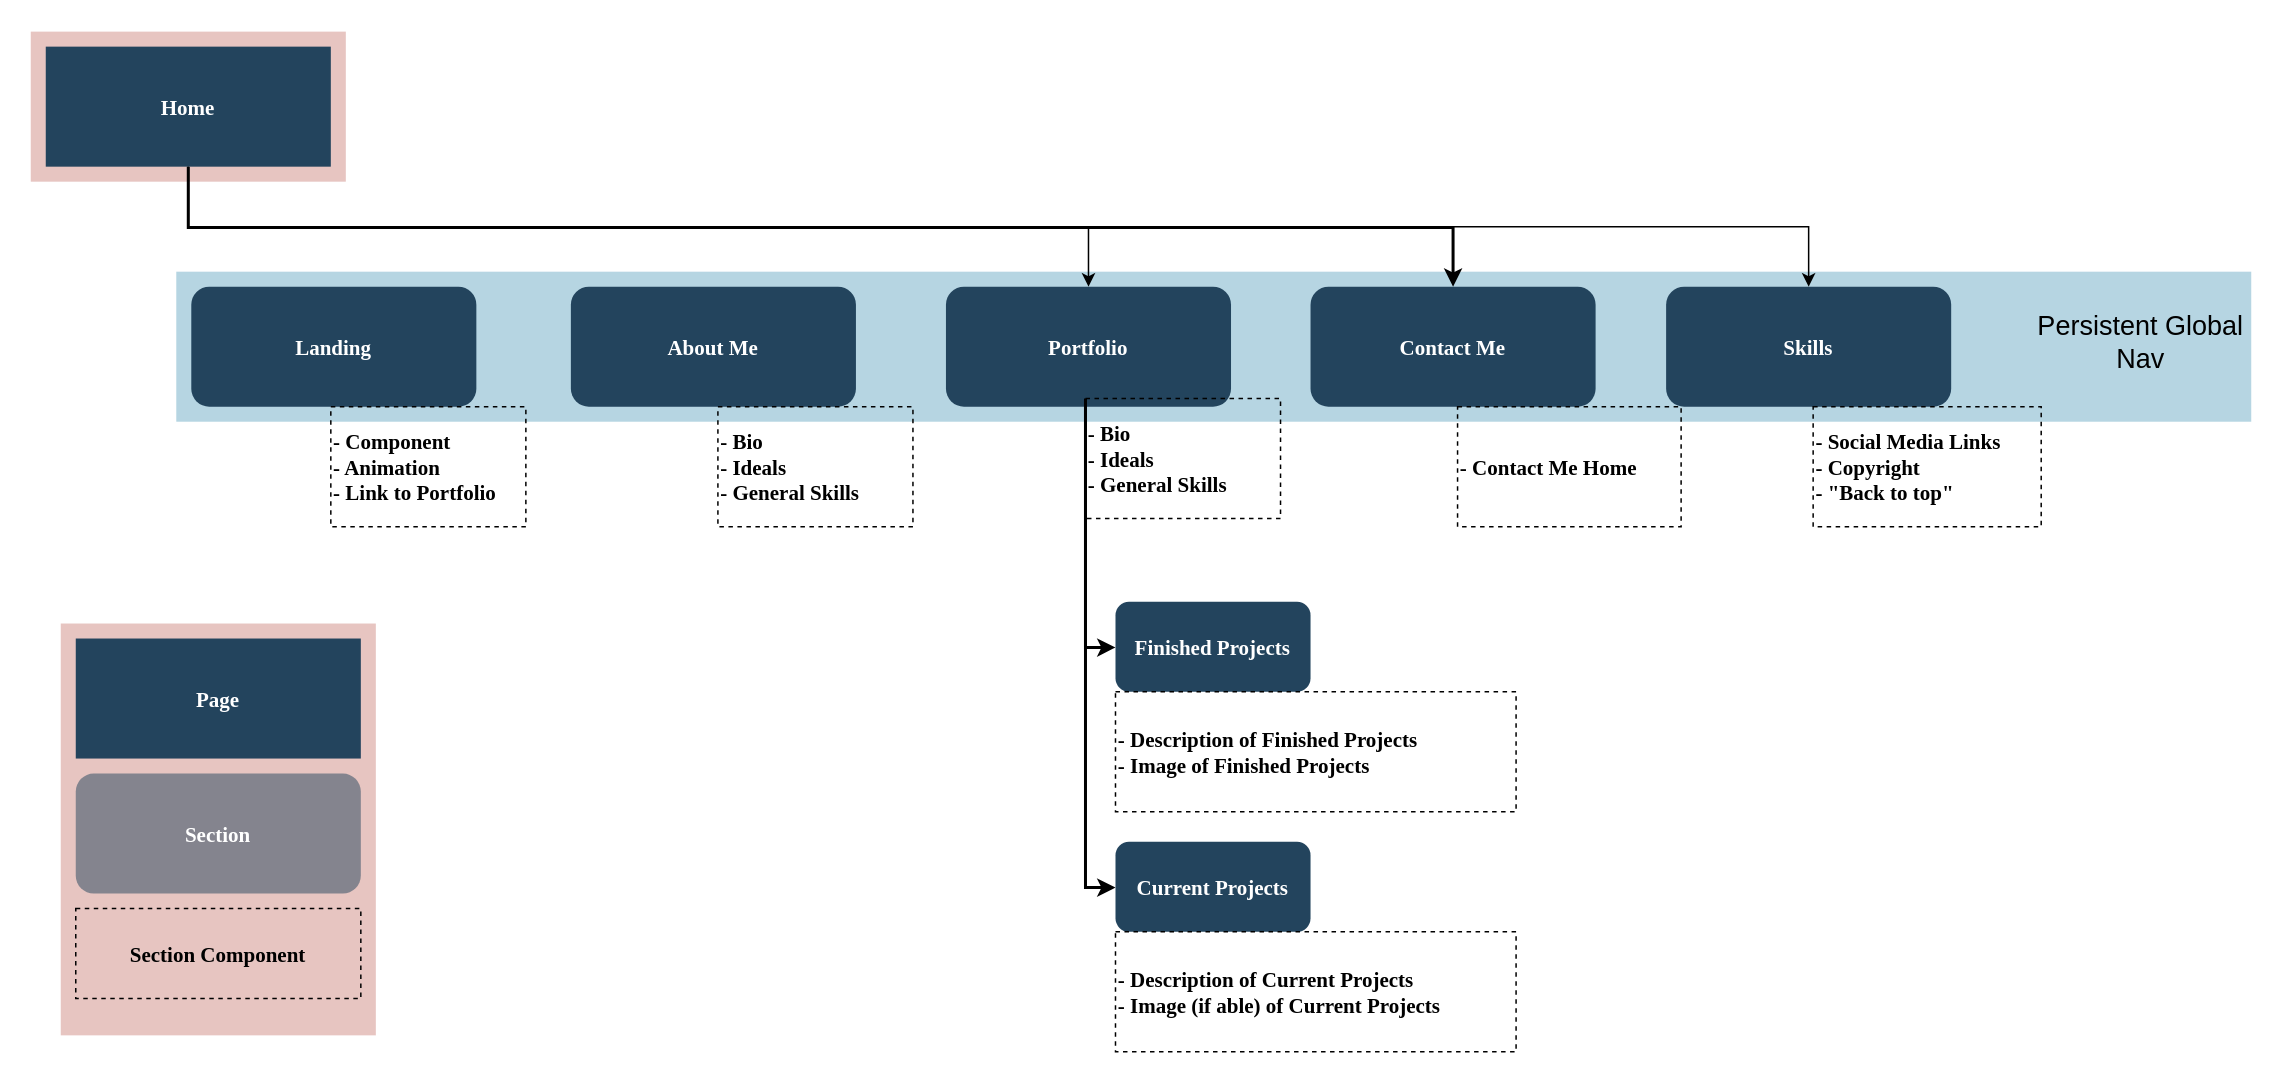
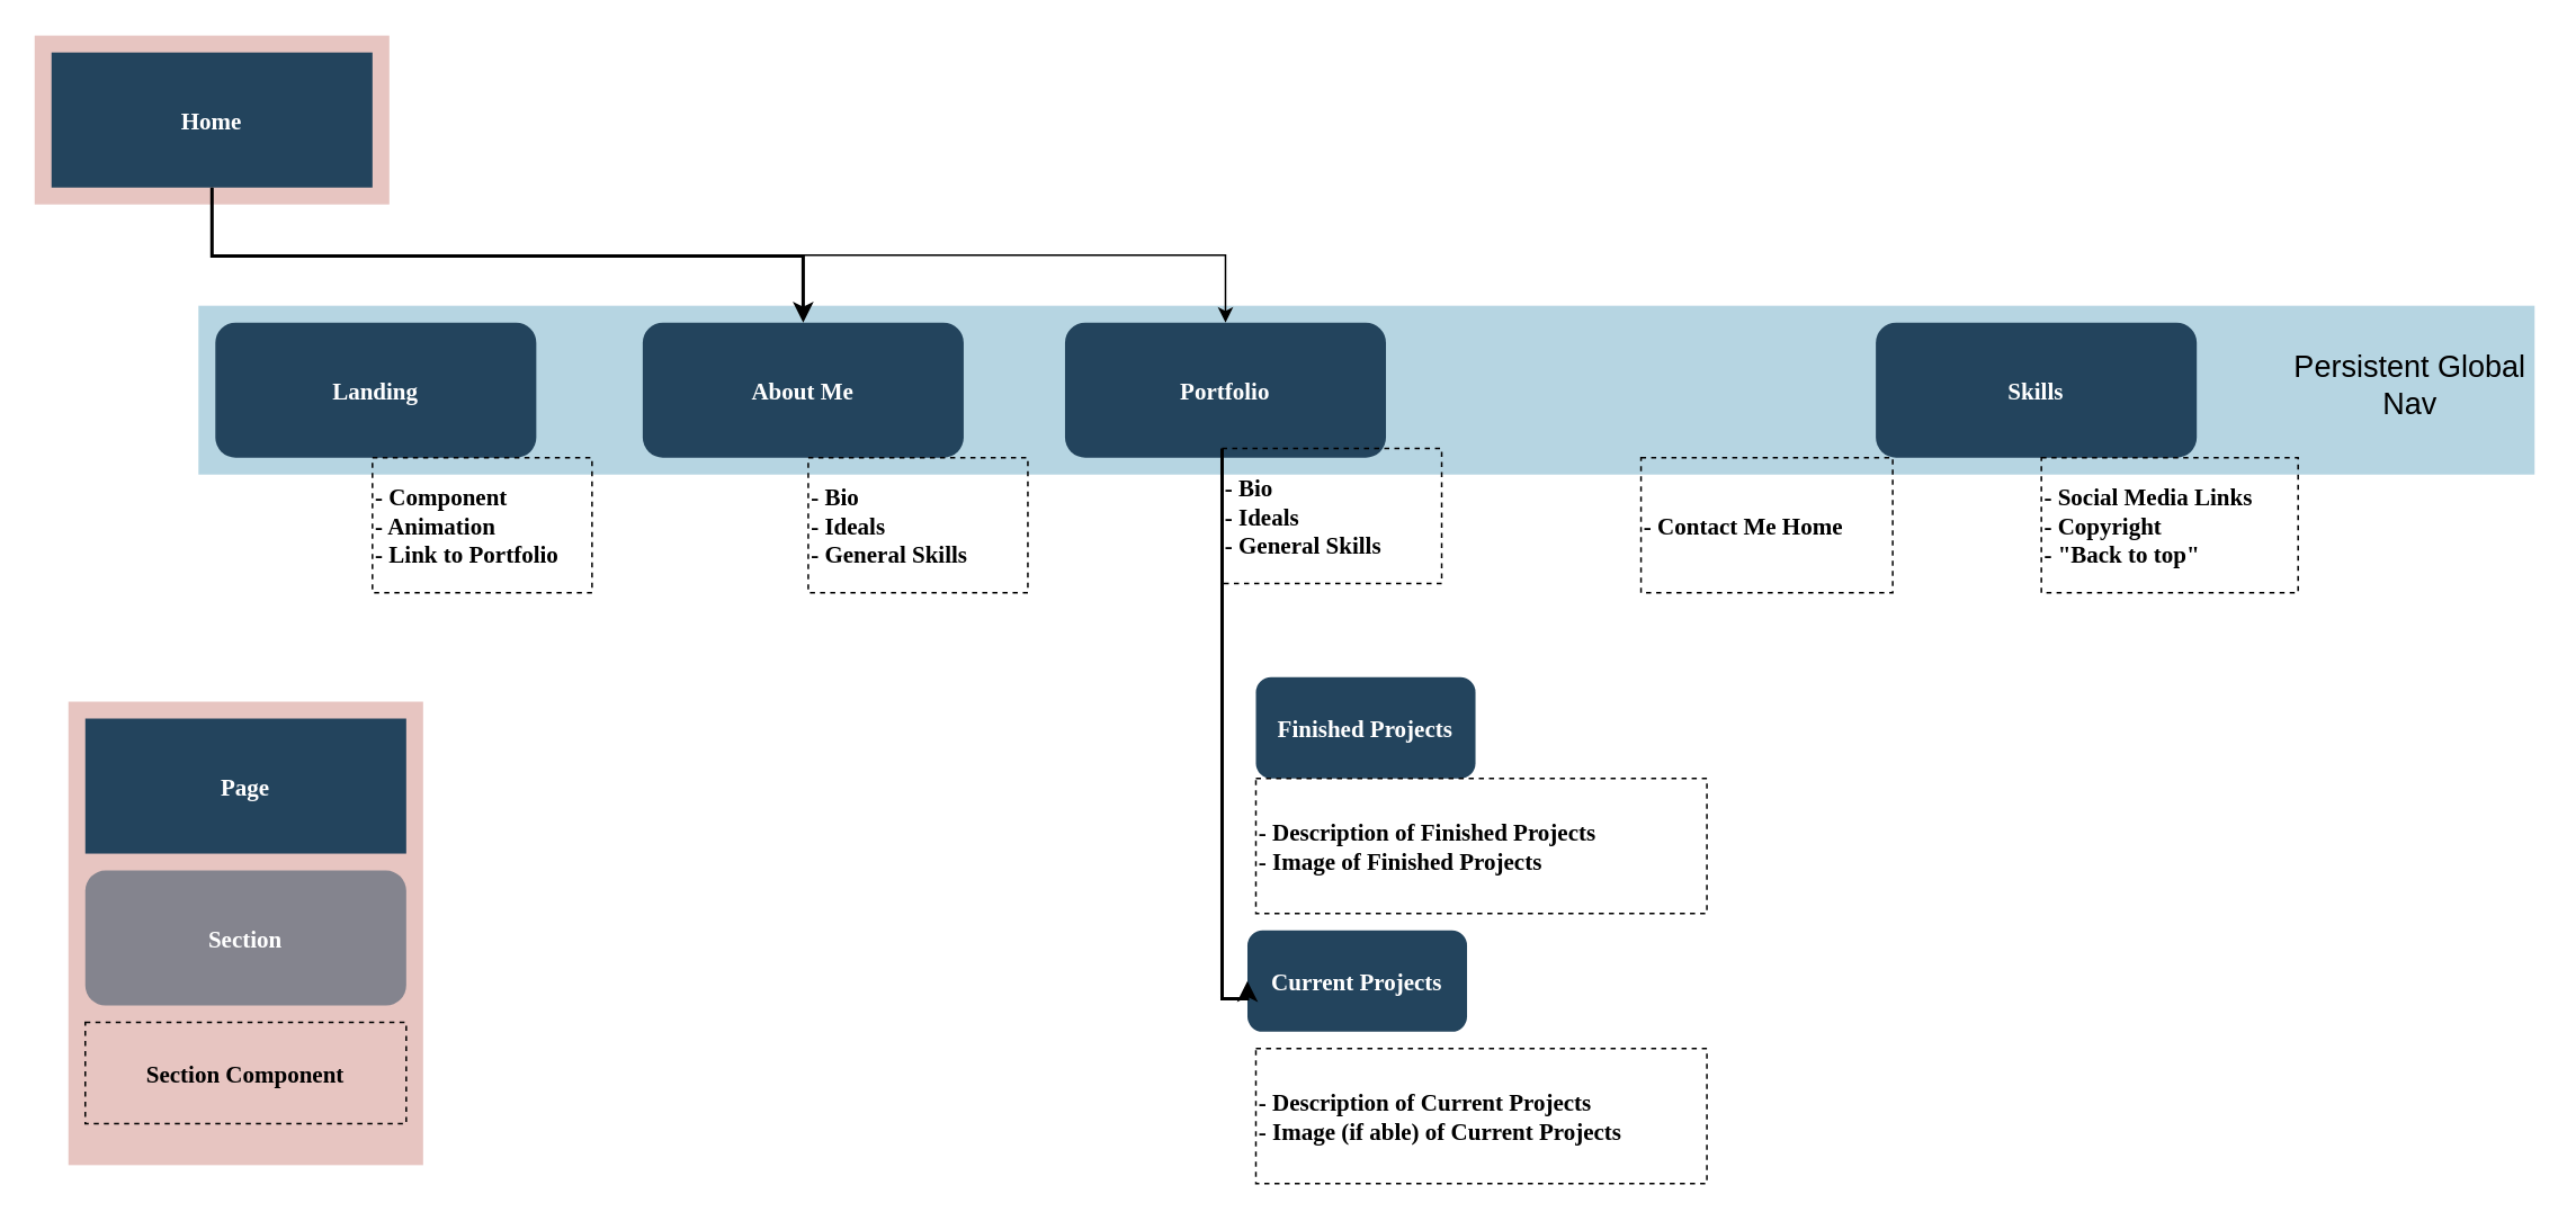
  <mxCell id="0" />
  <mxCell id="1" parent="0" />
  <mxCell id="2" value="" style="fillColor=#AE4132;strokeColor=none;opacity=30;" parent="1" vertex="1"><mxGeometry y="20.5" width="210" height="100.0" as="geometry" x="20" /></mxCell>
  <mxCell id="3" value="" style="fillColor=#10739E;strokeColor=none;opacity=30;" parent="1" vertex="1"><mxGeometry x="117" y="180.5" width="1383" height="100" as="geometry" /></mxCell>
  <mxCell id="4" style="edgeStyle=orthogonalEdgeStyle;rounded=0;orthogonalLoop=1;jettySize=auto;html=1;exitX=0.5;exitY=1;exitDx=0;exitDy=0;" edge="1" parent="1" source="6" target="9"><mxGeometry relative="1" as="geometry" /></mxCell>
- <mxCell id="5" style="edgeStyle=orthogonalEdgeStyle;rounded=0;orthogonalLoop=1;jettySize=auto;html=1;exitX=0.5;exitY=1;exitDx=0;exitDy=0;" edge="1" parent="1" source="6" target="28"><mxGeometry relative="1" as="geometry" /></mxCell>
  <mxCell id="6" value="Home" style="rounded=0;fillColor=#23445D;gradientColor=none;strokeColor=none;fontColor=#FFFFFF;fontStyle=1;fontFamily=Tahoma;fontSize=14" parent="1" vertex="1"><mxGeometry x="30" y="30.5" width="190" height="80" as="geometry" /></mxCell>
- <mxCell id="7" value="Contact Me" style="rounded=1;fillColor=#23445D;gradientColor=none;strokeColor=none;fontColor=#FFFFFF;fontStyle=1;fontFamily=Tahoma;fontSize=14" parent="1" vertex="1"><mxGeometry x="873" y="190.5" width="190" height="80" as="geometry" /></mxCell>
- <mxCell id="8" value="" style="edgeStyle=elbowEdgeStyle;elbow=vertical;strokeWidth=2;rounded=0" parent="1" source="6" target="7" edge="1"><mxGeometry x="337" y="215.5" width="100" height="100" as="geometry"><mxPoint x="357" y="170.5" as="sourcePoint" /><mxPoint x="457" y="70.5" as="targetPoint" /></mxGeometry></mxCell>
  <mxCell id="9" value="Portfolio" style="rounded=1;fillColor=#23445D;gradientColor=none;strokeColor=none;fontColor=#FFFFFF;fontStyle=1;fontFamily=Tahoma;fontSize=14" parent="1" vertex="1"><mxGeometry x="630" y="190.5" width="190" height="80" as="geometry" /></mxCell>
  <mxCell id="10" value="About Me" style="rounded=1;fillColor=#23445D;gradientColor=none;strokeColor=none;fontColor=#FFFFFF;fontStyle=1;fontFamily=Tahoma;fontSize=14" parent="1" vertex="1"><mxGeometry x="380" y="190.5" width="190" height="80" as="geometry" /></mxCell>
  <mxCell id="11" value="Landing" style="rounded=1;fillColor=#23445D;gradientColor=none;strokeColor=none;fontColor=#FFFFFF;fontStyle=1;fontFamily=Tahoma;fontSize=14" parent="1" vertex="1"><mxGeometry x="127" y="190.5" width="190" height="80" as="geometry" /></mxCell>
  <mxCell id="12" value="Finished Projects" style="rounded=1;fillColor=#23445D;gradientColor=none;strokeColor=none;fontColor=#FFFFFF;fontStyle=1;fontFamily=Tahoma;fontSize=14" parent="1" vertex="1"><mxGeometry x="743" y="400.5" width="130" height="60" as="geometry" /></mxCell>
- <mxCell id="14" value="" style="edgeStyle=elbowEdgeStyle;elbow=vertical;strokeWidth=2;rounded=0;entryX=0;entryY=0.5;entryDx=0;entryDy=0;" parent="1" source="9" target="12" edge="1"><mxGeometry x="-360" y="135.5" width="100" height="100" as="geometry"><mxPoint x="-340" y="90.5" as="sourcePoint" /><mxPoint x="-240" y="-9.5" as="targetPoint" /><Array as="points"><mxPoint x="723" y="431" /></Array></mxGeometry></mxCell>
+ <mxCell id="13" value="" style="edgeStyle=elbowEdgeStyle;elbow=vertical;strokeWidth=2;rounded=0" parent="1" source="6" target="10" edge="1"><mxGeometry x="347" y="225.5" width="100" height="100" as="geometry"><mxPoint x="882" y="130.5" as="sourcePoint" /><mxPoint x="1487" y="200.5" as="targetPoint" /></mxGeometry></mxCell>
  <mxCell id="15" value="Persistent Global Nav" style="rounded=0;whiteSpace=wrap;html=1;fillColor=none;strokeColor=none;fontSize=18;" parent="1" vertex="1"><mxGeometry x="1350" y="180.5" width="153" height="94.5" as="geometry" /></mxCell>
  <mxCell id="16" value="" style="fillColor=#AE4132;strokeColor=none;opacity=30;" parent="1" vertex="1"><mxGeometry x="40" y="415" width="210" height="274.5" as="geometry" /></mxCell>
  <mxCell id="17" value="Page" style="rounded=0;fillColor=#23445D;gradientColor=none;strokeColor=none;fontColor=#FFFFFF;fontStyle=1;fontFamily=Tahoma;fontSize=14" parent="1" vertex="1"><mxGeometry x="50" y="425" width="190" height="80" as="geometry" /></mxCell>
  <mxCell id="18" value="Section Component" style="rounded=0;gradientColor=none;fontStyle=1;fontFamily=Tahoma;fontSize=14;fillColor=none;dashed=1;" parent="1" vertex="1"><mxGeometry x="50" y="605" width="190" height="60" as="geometry" /></mxCell>
  <mxCell id="19" value="Section" style="rounded=1;fillColor=#23445D;gradientColor=none;strokeColor=none;fontColor=#FFFFFF;fontStyle=1;fontFamily=Tahoma;fontSize=14;opacity=50;" parent="1" vertex="1"><mxGeometry x="50" y="515" width="190" height="80" as="geometry" /></mxCell>
  <mxCell id="20" value="- Component&#10;- Animation&#10;- Link to Portfolio" style="rounded=0;gradientColor=none;fontStyle=1;fontFamily=Tahoma;fontSize=14;fillColor=none;dashed=1;align=left;" parent="1" vertex="1"><mxGeometry x="220" y="270.5" width="130" height="80" as="geometry" /></mxCell>
  <mxCell id="21" value="- Bio&#10;- Ideals&#10;- General Skills" style="rounded=0;gradientColor=none;fontStyle=1;fontFamily=Tahoma;fontSize=14;fillColor=none;dashed=1;align=left;" parent="1" vertex="1"><mxGeometry x="478" y="270.5" width="130" height="80" as="geometry" /></mxCell>
  <mxCell id="22" value="- Bio&#10;- Ideals&#10;- General Skills" style="rounded=0;gradientColor=none;fontStyle=1;fontFamily=Tahoma;fontSize=14;fillColor=none;dashed=1;align=left;" vertex="1" parent="1"><mxGeometry x="723" y="265" width="130" height="80" as="geometry" /></mxCell>
- <mxCell id="23" value="Current Projects" style="rounded=1;fillColor=#23445D;gradientColor=none;strokeColor=none;fontColor=#FFFFFF;fontStyle=1;fontFamily=Tahoma;fontSize=14" vertex="1" parent="1"><mxGeometry x="743" y="560.5" width="130" height="60" as="geometry" /></mxCell>
+ <mxCell id="23" value="Current Projects" style="rounded=1;fillColor=#23445D;gradientColor=none;strokeColor=none;fontColor=#FFFFFF;fontStyle=1;fontFamily=Tahoma;fontSize=14" vertex="1" parent="1"><mxGeometry x="738" y="550.5" width="130" height="60" as="geometry" /></mxCell>
  <mxCell id="24" value="" style="edgeStyle=elbowEdgeStyle;elbow=vertical;strokeWidth=2;rounded=0;entryX=0;entryY=0.5;entryDx=0;entryDy=0;exitX=0;exitY=0;exitDx=0;exitDy=0;" edge="1" parent="1" source="22" target="23"><mxGeometry x="-350" y="145.5" width="100" height="100" as="geometry"><mxPoint x="733" y="280.5" as="sourcePoint" /><mxPoint x="753" y="440.5" as="targetPoint" /><Array as="points"><mxPoint x="723" y="591" /></Array></mxGeometry></mxCell>
  <mxCell id="25" value="- Description of Finished Projects&#10;- Image of Finished Projects" style="rounded=0;gradientColor=none;fontStyle=1;fontFamily=Tahoma;fontSize=14;fillColor=none;dashed=1;align=left;" vertex="1" parent="1"><mxGeometry x="743" y="460.5" width="267" height="80" as="geometry" /></mxCell>
  <mxCell id="26" value="- Description of Current Projects&#10;- Image (if able) of Current Projects" style="rounded=0;gradientColor=none;fontStyle=1;fontFamily=Tahoma;fontSize=14;fillColor=none;dashed=1;align=left;" vertex="1" parent="1"><mxGeometry x="743" y="620.5" width="267" height="80" as="geometry" /></mxCell>
  <mxCell id="27" value="- Contact Me Home" style="rounded=0;gradientColor=none;fontStyle=1;fontFamily=Tahoma;fontSize=14;fillColor=none;dashed=1;align=left;" vertex="1" parent="1"><mxGeometry x="971" y="270.5" width="149" height="80" as="geometry" /></mxCell>
  <mxCell id="28" value="Skills" style="rounded=1;fillColor=#23445D;gradientColor=none;strokeColor=none;fontColor=#FFFFFF;fontStyle=1;fontFamily=Tahoma;fontSize=14" vertex="1" parent="1"><mxGeometry x="1110" y="190.5" width="190" height="80" as="geometry" /></mxCell>
  <mxCell id="29" value="- Social Media Links&#10;- Copyright&#10;- &quot;Back to top&quot;" style="rounded=0;gradientColor=none;fontStyle=1;fontFamily=Tahoma;fontSize=14;fillColor=none;dashed=1;align=left;" vertex="1" parent="1"><mxGeometry x="1208" y="270.5" width="152" height="80" as="geometry" /></mxCell>
